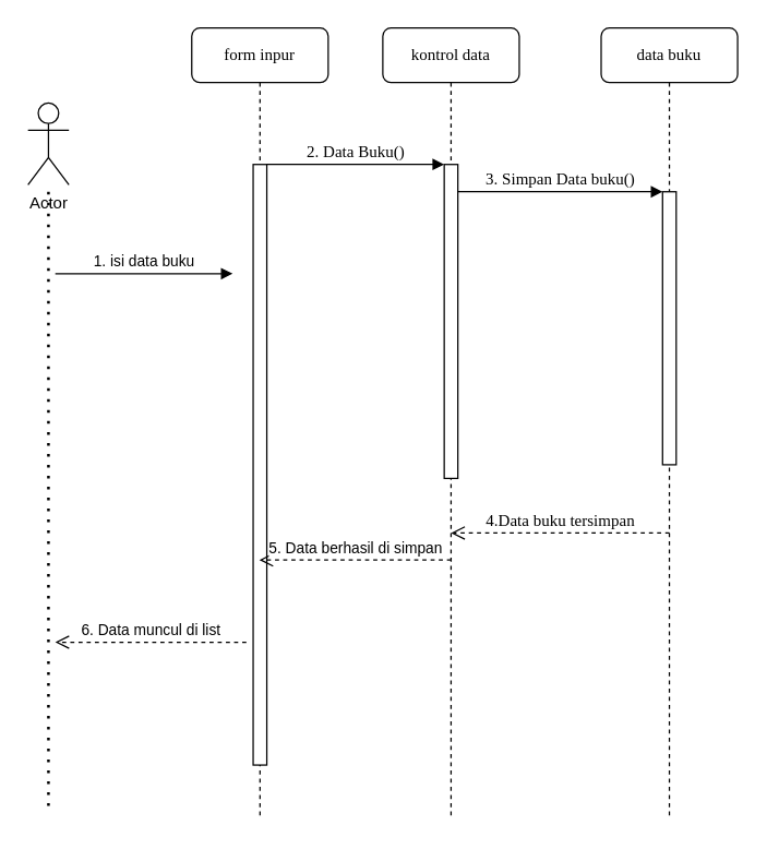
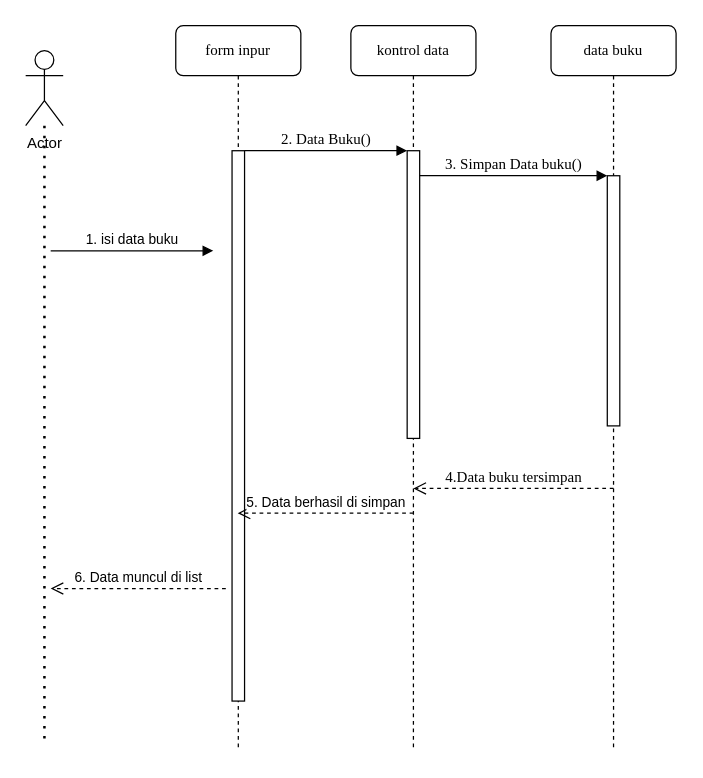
  <mxCell id="0" />
  <mxCell id="1" parent="0" />
  <mxCell id="2" value="kontrol data" style="shape=umlLifeline;perimeter=lifelinePerimeter;whiteSpace=wrap;html=1;container=1;collapsible=0;recursiveResize=0;outlineConnect=0;rounded=1;shadow=0;comic=0;labelBackgroundColor=none;strokeWidth=1;fontFamily=Verdana;fontSize=12;align=center;" parent="1" vertex="1"><mxGeometry x="280" y="20" width="100" height="580" as="geometry" /></mxCell>
  <mxCell id="3" value="" style="html=1;points=[];perimeter=orthogonalPerimeter;rounded=0;shadow=0;comic=0;labelBackgroundColor=none;strokeWidth=1;fontFamily=Verdana;fontSize=12;align=center;" parent="2" vertex="1"><mxGeometry x="45" y="100" width="10" height="230" as="geometry" /></mxCell>
  <mxCell id="4" value="data buku" style="shape=umlLifeline;perimeter=lifelinePerimeter;whiteSpace=wrap;html=1;container=1;collapsible=0;recursiveResize=0;outlineConnect=0;rounded=1;shadow=0;comic=0;labelBackgroundColor=none;strokeWidth=1;fontFamily=Verdana;fontSize=12;align=center;" parent="1" vertex="1"><mxGeometry x="440" y="20" width="100" height="580" as="geometry" /></mxCell>
  <mxCell id="5" value="" style="html=1;points=[];perimeter=orthogonalPerimeter;rounded=0;shadow=0;comic=0;labelBackgroundColor=none;strokeWidth=1;fontFamily=Verdana;fontSize=12;align=center;" parent="4" vertex="1"><mxGeometry x="45" y="120" width="10" height="200" as="geometry" /></mxCell>
  <mxCell id="6" value="form inpur" style="shape=umlLifeline;perimeter=lifelinePerimeter;whiteSpace=wrap;html=1;container=1;collapsible=0;recursiveResize=0;outlineConnect=0;rounded=1;shadow=0;comic=0;labelBackgroundColor=none;strokeWidth=1;fontFamily=Verdana;fontSize=12;align=center;" parent="1" vertex="1"><mxGeometry x="140" y="20" width="100" height="580" as="geometry" /></mxCell>
  <mxCell id="7" value="" style="html=1;points=[];perimeter=orthogonalPerimeter;rounded=0;shadow=0;comic=0;labelBackgroundColor=none;strokeWidth=1;fontFamily=Verdana;fontSize=12;align=center;" parent="6" vertex="1"><mxGeometry x="45" y="100" width="10" height="440" as="geometry" /></mxCell>
  <mxCell id="8" value="4.Data buku tersimpan" style="html=1;verticalAlign=bottom;endArrow=open;dashed=1;endSize=8;exitX=0;exitY=0.95;labelBackgroundColor=none;fontFamily=Verdana;fontSize=12;" parent="1" edge="1"><mxGeometry relative="1" as="geometry"><mxPoint x="330" y="390" as="targetPoint" /><mxPoint x="490" y="390" as="sourcePoint" /></mxGeometry></mxCell>
  <mxCell id="9" value="2. Data Buku()" style="html=1;verticalAlign=bottom;endArrow=block;entryX=0;entryY=0;labelBackgroundColor=none;fontFamily=Verdana;fontSize=12;edgeStyle=elbowEdgeStyle;elbow=vertical;" parent="1" source="7" target="3" edge="1"><mxGeometry relative="1" as="geometry"><mxPoint x="260" y="130" as="sourcePoint" /></mxGeometry></mxCell>
  <mxCell id="10" value="3. Simpan Data buku()" style="html=1;verticalAlign=bottom;endArrow=block;entryX=0;entryY=0;labelBackgroundColor=none;fontFamily=Verdana;fontSize=12;edgeStyle=elbowEdgeStyle;elbow=vertical;" parent="1" source="3" target="5" edge="1"><mxGeometry relative="1" as="geometry"><mxPoint x="410" y="140" as="sourcePoint" /></mxGeometry></mxCell>
- <mxCell id="11" value="Actor" style="shape=umlActor;verticalLabelPosition=bottom;verticalAlign=top;html=1;outlineConnect=0;" vertex="1" parent="1"><mxGeometry x="20" y="75" width="30" height="60" as="geometry" /></mxCell>
+ <mxCell id="11" value="Actor" style="shape=umlActor;verticalLabelPosition=bottom;verticalAlign=top;html=1;outlineConnect=0;" vertex="1" parent="1"><mxGeometry x="20" y="40" width="30" height="60" as="geometry" /></mxCell>
  <mxCell id="12" value="1. isi data buku" style="html=1;verticalAlign=bottom;endArrow=block;" edge="1" parent="1"><mxGeometry width="80" relative="1" as="geometry"><mxPoint x="40" y="200" as="sourcePoint" /><mxPoint x="170" y="200" as="targetPoint" /></mxGeometry></mxCell>
  <mxCell id="13" value="5. Data berhasil di simpan" style="html=1;verticalAlign=bottom;endArrow=open;dashed=1;endSize=8;exitX=0.5;exitY=0.672;exitDx=0;exitDy=0;exitPerimeter=0;" edge="1" parent="1" source="2" target="6"><mxGeometry relative="1" as="geometry"><mxPoint x="320" y="410" as="sourcePoint" /><mxPoint x="240" y="410" as="targetPoint" /></mxGeometry></mxCell>
  <mxCell id="14" value="6. Data muncul di list" style="html=1;verticalAlign=bottom;endArrow=open;dashed=1;endSize=8;" edge="1" parent="1"><mxGeometry relative="1" as="geometry"><mxPoint x="180" y="470" as="sourcePoint" /><mxPoint x="40" y="470" as="targetPoint" /></mxGeometry></mxCell>
  <mxCell id="15" value="" style="endArrow=none;dashed=1;html=1;dashPattern=1 3;strokeWidth=2;" edge="1" parent="1" target="11"><mxGeometry width="50" height="50" relative="1" as="geometry"><mxPoint x="35" y="590" as="sourcePoint" /><mxPoint x="90" y="330" as="targetPoint" /></mxGeometry></mxCell>
